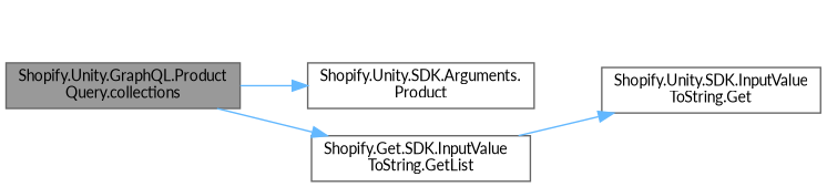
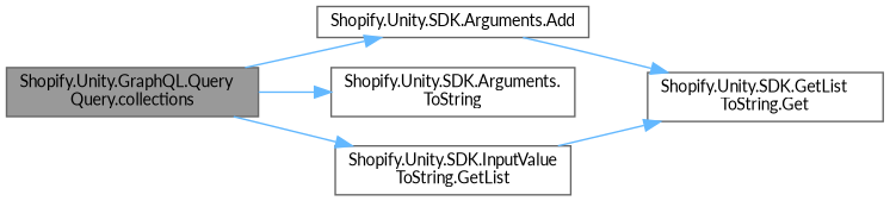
  digraph {
    fontname=Lato
    rankdir=LR
    node [color=grey40 fillcolor=white fontname=Lato fontsize=10 shape=box style=filled]
    edge [color=steelblue1 fontname=Lato fontsize=10 labelfontname=Helvetica labelfontsize=10 style=solid]
-   n1 [color=gray40 fillcolor=grey60 fontcolor=black height=0.2 label="Shopify.Unity.GraphQL.Product\lQuery.collections" width=0.4]
-   n3 [height=0.2 label="Shopify.Unity.SDK.Arguments.\lProduct" width=0.4]
-   n4 [height=0.2 label="Shopify.Get.SDK.InputValue\lToString.GetList" width=0.4]
-   n5 [height=0.2 label="Shopify.Unity.SDK.InputValue\lToString.Get" width=0.4]
+   n1 [color=gray40 fillcolor=grey60 fontcolor=black height=0.2 label="Shopify.Unity.GraphQL.Query\lQuery.collections" width=0.4]
+   n2 [height=0.2 label="Shopify.Unity.SDK.Arguments.Add" width=0.4]
+   n3 [height=0.2 label="Shopify.Unity.SDK.Arguments.\lToString" width=0.4]
+   n4 [height=0.2 label="Shopify.Unity.SDK.InputValue\lToString.GetList" width=0.4]
+   n5 [height=0.2 label="Shopify.Unity.SDK.GetList\lToString.Get" width=0.4]
+   n1 -> n2
    n1 -> n3
    n1 -> n4
+   n2 -> n5
    n4 -> n5
  }
